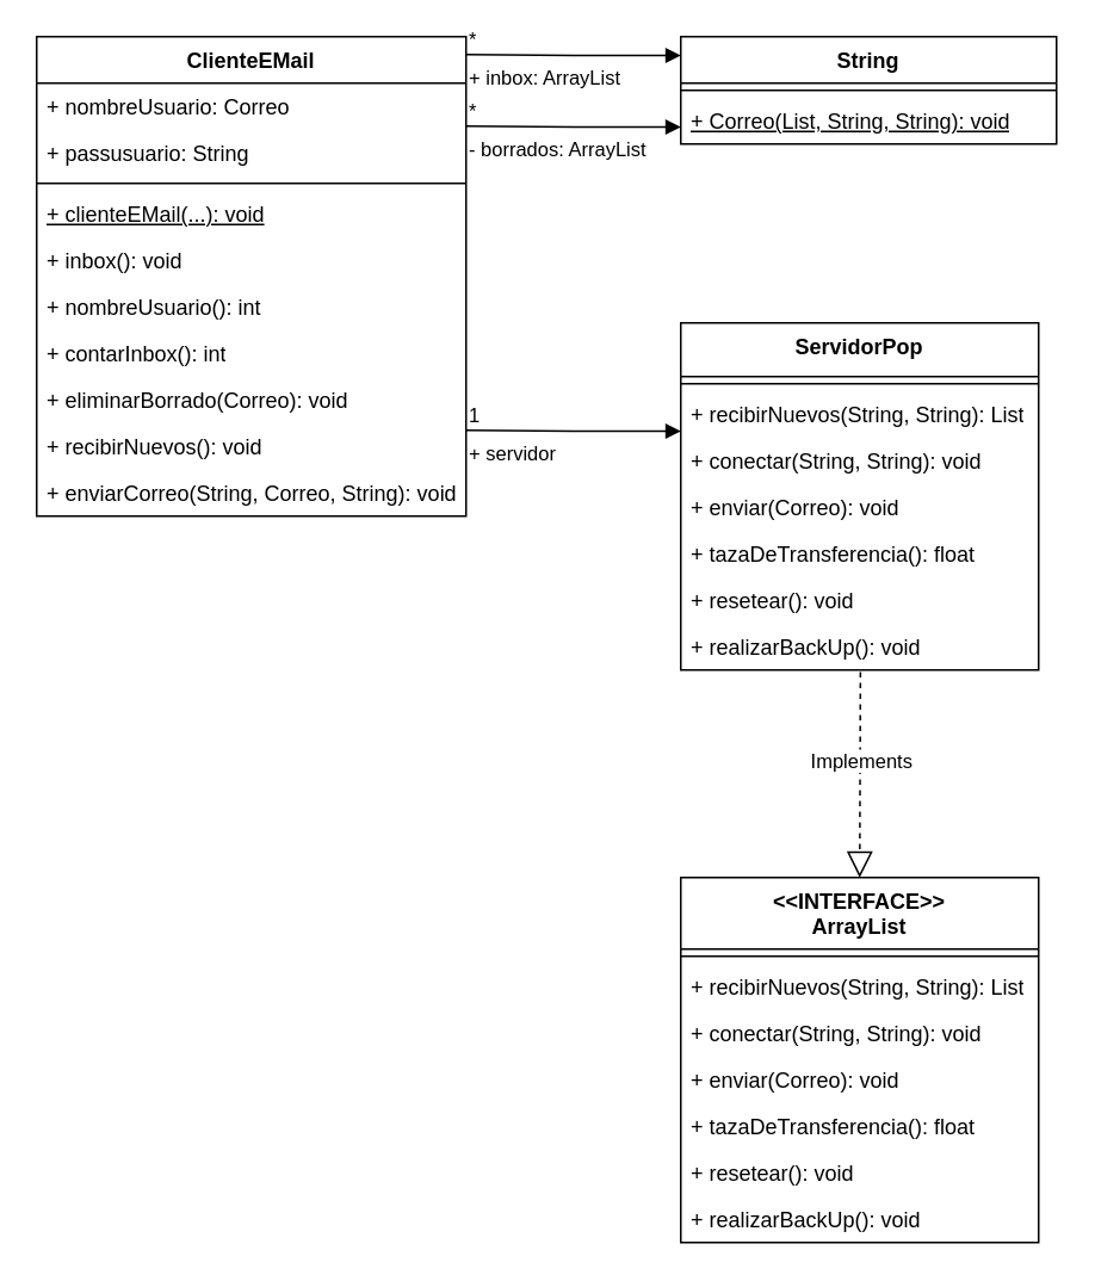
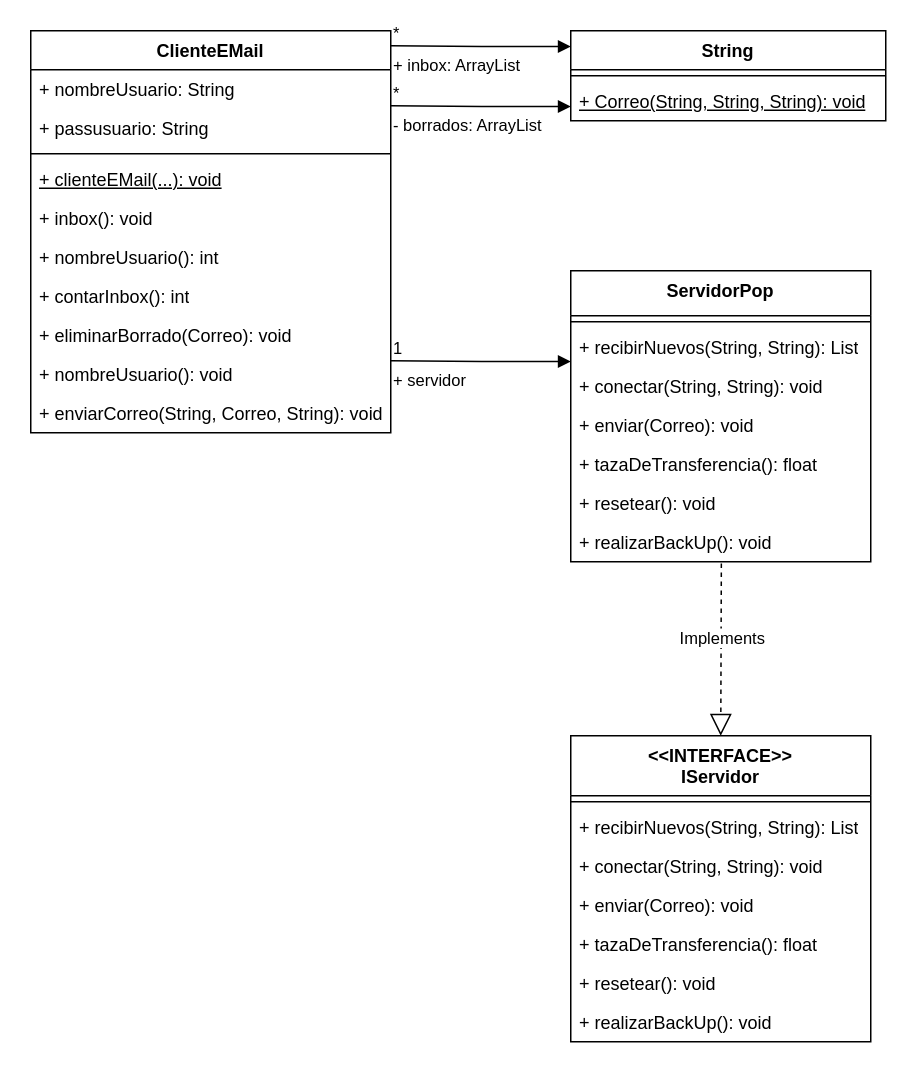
  <mxCell id="0" />
  <mxCell id="1" parent="0" />
  <mxCell id="2" value="ClienteEMail" style="swimlane;fontStyle=1;align=center;verticalAlign=top;childLayout=stackLayout;horizontal=1;startSize=26;horizontalStack=0;resizeParent=1;resizeParentMax=0;resizeLast=0;collapsible=1;marginBottom=0;whiteSpace=wrap;html=1;" vertex="1" parent="1"><mxGeometry y="20" width="240" height="268" as="geometry" x="20" /></mxCell>
- <mxCell id="3" value="+ nombreUsuario: Correo" style="text;strokeColor=none;fillColor=none;align=left;verticalAlign=top;spacingLeft=4;spacingRight=4;overflow=hidden;rotatable=0;points=[[0,0.5],[1,0.5]];portConstraint=eastwest;whiteSpace=wrap;html=1;" vertex="1" parent="2"><mxGeometry y="26" width="240" height="26" as="geometry" /></mxCell>
+ <mxCell id="3" value="+ nombreUsuario: String" style="text;strokeColor=none;fillColor=none;align=left;verticalAlign=top;spacingLeft=4;spacingRight=4;overflow=hidden;rotatable=0;points=[[0,0.5],[1,0.5]];portConstraint=eastwest;whiteSpace=wrap;html=1;" vertex="1" parent="2"><mxGeometry y="26" width="240" height="26" as="geometry" /></mxCell>
  <mxCell id="4" value="+ passusuario: String" style="text;strokeColor=none;fillColor=none;align=left;verticalAlign=top;spacingLeft=4;spacingRight=4;overflow=hidden;rotatable=0;points=[[0,0.5],[1,0.5]];portConstraint=eastwest;whiteSpace=wrap;html=1;" vertex="1" parent="2"><mxGeometry y="52" width="240" height="26" as="geometry" /></mxCell>
  <mxCell id="5" value="" style="line;strokeWidth=1;fillColor=none;align=left;verticalAlign=middle;spacingTop=-1;spacingLeft=3;spacingRight=3;rotatable=0;labelPosition=right;points=[];portConstraint=eastwest;strokeColor=inherit;" vertex="1" parent="2"><mxGeometry y="78" width="240" height="8" as="geometry" /></mxCell>
  <mxCell id="6" value="&lt;u&gt;+ clienteEMail(...): void&lt;/u&gt;" style="text;strokeColor=none;fillColor=none;align=left;verticalAlign=top;spacingLeft=4;spacingRight=4;overflow=hidden;rotatable=0;points=[[0,0.5],[1,0.5]];portConstraint=eastwest;whiteSpace=wrap;html=1;" vertex="1" parent="2"><mxGeometry y="86" width="240" height="26" as="geometry" /></mxCell>
  <mxCell id="7" value="+ inbox(): void" style="text;strokeColor=none;fillColor=none;align=left;verticalAlign=top;spacingLeft=4;spacingRight=4;overflow=hidden;rotatable=0;points=[[0,0.5],[1,0.5]];portConstraint=eastwest;whiteSpace=wrap;html=1;" vertex="1" parent="2"><mxGeometry y="112" width="240" height="26" as="geometry" /></mxCell>
  <mxCell id="8" value="+ nombreUsuario(): int" style="text;strokeColor=none;fillColor=none;align=left;verticalAlign=top;spacingLeft=4;spacingRight=4;overflow=hidden;rotatable=0;points=[[0,0.5],[1,0.5]];portConstraint=eastwest;whiteSpace=wrap;html=1;" vertex="1" parent="2"><mxGeometry y="138" width="240" height="26" as="geometry" /></mxCell>
  <mxCell id="9" value="+ contarInbox(): int" style="text;strokeColor=none;fillColor=none;align=left;verticalAlign=top;spacingLeft=4;spacingRight=4;overflow=hidden;rotatable=0;points=[[0,0.5],[1,0.5]];portConstraint=eastwest;whiteSpace=wrap;html=1;" vertex="1" parent="2"><mxGeometry y="164" width="240" height="26" as="geometry" /></mxCell>
  <mxCell id="10" value="+ eliminarBorrado(Correo): void" style="text;strokeColor=none;fillColor=none;align=left;verticalAlign=top;spacingLeft=4;spacingRight=4;overflow=hidden;rotatable=0;points=[[0,0.5],[1,0.5]];portConstraint=eastwest;whiteSpace=wrap;html=1;" vertex="1" parent="2"><mxGeometry y="190" width="240" height="26" as="geometry" /></mxCell>
- <mxCell id="11" value="+ recibirNuevos(): void" style="text;strokeColor=none;fillColor=none;align=left;verticalAlign=top;spacingLeft=4;spacingRight=4;overflow=hidden;rotatable=0;points=[[0,0.5],[1,0.5]];portConstraint=eastwest;whiteSpace=wrap;html=1;" vertex="1" parent="2"><mxGeometry y="216" width="240" height="26" as="geometry" /></mxCell>
+ <mxCell id="11" value="+ nombreUsuario(): void" style="text;strokeColor=none;fillColor=none;align=left;verticalAlign=top;spacingLeft=4;spacingRight=4;overflow=hidden;rotatable=0;points=[[0,0.5],[1,0.5]];portConstraint=eastwest;whiteSpace=wrap;html=1;" vertex="1" parent="2"><mxGeometry y="216" width="240" height="26" as="geometry" /></mxCell>
  <mxCell id="12" value="+ enviarCorreo(String, Correo, String): void" style="text;strokeColor=none;fillColor=none;align=left;verticalAlign=top;spacingLeft=4;spacingRight=4;overflow=hidden;rotatable=0;points=[[0,0.5],[1,0.5]];portConstraint=eastwest;whiteSpace=wrap;html=1;" vertex="1" parent="2"><mxGeometry y="242" width="240" height="26" as="geometry" /></mxCell>
  <mxCell id="13" value="String" style="swimlane;fontStyle=1;align=center;verticalAlign=top;childLayout=stackLayout;horizontal=1;startSize=26;horizontalStack=0;resizeParent=1;resizeParentMax=0;resizeLast=0;collapsible=1;marginBottom=0;whiteSpace=wrap;html=1;" vertex="1" parent="1"><mxGeometry x="380" y="20" width="210" height="60" as="geometry" /></mxCell>
  <mxCell id="14" value="" style="line;strokeWidth=1;fillColor=none;align=left;verticalAlign=middle;spacingTop=-1;spacingLeft=3;spacingRight=3;rotatable=0;labelPosition=right;points=[];portConstraint=eastwest;strokeColor=inherit;" vertex="1" parent="13"><mxGeometry y="26" width="210" height="8" as="geometry" /></mxCell>
- <mxCell id="15" value="&lt;u&gt;+ Correo(List, String, String): void&lt;/u&gt;" style="text;strokeColor=none;fillColor=none;align=left;verticalAlign=top;spacingLeft=4;spacingRight=4;overflow=hidden;rotatable=0;points=[[0,0.5],[1,0.5]];portConstraint=eastwest;whiteSpace=wrap;html=1;" vertex="1" parent="13"><mxGeometry y="34" width="210" height="26" as="geometry" /></mxCell>
+ <mxCell id="15" value="&lt;u&gt;+ Correo(String, String, String): void&lt;/u&gt;" style="text;strokeColor=none;fillColor=none;align=left;verticalAlign=top;spacingLeft=4;spacingRight=4;overflow=hidden;rotatable=0;points=[[0,0.5],[1,0.5]];portConstraint=eastwest;whiteSpace=wrap;html=1;" vertex="1" parent="13"><mxGeometry y="34" width="210" height="26" as="geometry" /></mxCell>
  <mxCell id="16" value="+ inbox: ArrayList" style="endArrow=block;endFill=1;html=1;edgeStyle=orthogonalEdgeStyle;align=left;verticalAlign=top;rounded=0;" edge="1" parent="1"><mxGeometry x="-1" relative="1" as="geometry"><mxPoint x="260" y="30" as="sourcePoint" /><mxPoint x="380" y="30.5" as="targetPoint" /></mxGeometry></mxCell>
  <mxCell id="17" value="*" style="edgeLabel;resizable=0;html=1;align=left;verticalAlign=bottom;" connectable="0" vertex="1" parent="16"><mxGeometry x="-1" relative="1" as="geometry" /></mxCell>
  <mxCell id="18" value="- borrados: ArrayList" style="endArrow=block;endFill=1;html=1;edgeStyle=orthogonalEdgeStyle;align=left;verticalAlign=top;rounded=0;" edge="1" parent="1"><mxGeometry x="-1" relative="1" as="geometry"><mxPoint x="260" y="70" as="sourcePoint" /><mxPoint x="380" y="70.5" as="targetPoint" /></mxGeometry></mxCell>
  <mxCell id="19" value="*" style="edgeLabel;resizable=0;html=1;align=left;verticalAlign=bottom;" connectable="0" vertex="1" parent="18"><mxGeometry x="-1" relative="1" as="geometry" /></mxCell>
- <mxCell id="20" value="&lt;div&gt;&amp;lt;&amp;lt;INTERFACE&amp;gt;&amp;gt;&lt;/div&gt;ArrayList" style="swimlane;fontStyle=1;align=center;verticalAlign=top;childLayout=stackLayout;horizontal=1;startSize=40;horizontalStack=0;resizeParent=1;resizeParentMax=0;resizeLast=0;collapsible=1;marginBottom=0;whiteSpace=wrap;html=1;" vertex="1" parent="1"><mxGeometry x="380" y="490" width="200" height="204" as="geometry" /></mxCell>
+ <mxCell id="20" value="&lt;div&gt;&amp;lt;&amp;lt;INTERFACE&amp;gt;&amp;gt;&lt;/div&gt;IServidor" style="swimlane;fontStyle=1;align=center;verticalAlign=top;childLayout=stackLayout;horizontal=1;startSize=40;horizontalStack=0;resizeParent=1;resizeParentMax=0;resizeLast=0;collapsible=1;marginBottom=0;whiteSpace=wrap;html=1;" vertex="1" parent="1"><mxGeometry x="380" y="490" width="200" height="204" as="geometry" /></mxCell>
  <mxCell id="21" value="" style="line;strokeWidth=1;fillColor=none;align=left;verticalAlign=middle;spacingTop=-1;spacingLeft=3;spacingRight=3;rotatable=0;labelPosition=right;points=[];portConstraint=eastwest;strokeColor=inherit;" vertex="1" parent="20"><mxGeometry y="40" width="200" height="8" as="geometry" /></mxCell>
  <mxCell id="22" value="+ recibirNuevos(String, String): List" style="text;strokeColor=none;fillColor=none;align=left;verticalAlign=top;spacingLeft=4;spacingRight=4;overflow=hidden;rotatable=0;points=[[0,0.5],[1,0.5]];portConstraint=eastwest;whiteSpace=wrap;html=1;" vertex="1" parent="20"><mxGeometry y="48" width="200" height="26" as="geometry" /></mxCell>
  <mxCell id="23" value="+ conectar(String, String): void" style="text;strokeColor=none;fillColor=none;align=left;verticalAlign=top;spacingLeft=4;spacingRight=4;overflow=hidden;rotatable=0;points=[[0,0.5],[1,0.5]];portConstraint=eastwest;whiteSpace=wrap;html=1;" vertex="1" parent="20"><mxGeometry y="74" width="200" height="26" as="geometry" /></mxCell>
  <mxCell id="24" value="+ enviar(Correo): void" style="text;strokeColor=none;fillColor=none;align=left;verticalAlign=top;spacingLeft=4;spacingRight=4;overflow=hidden;rotatable=0;points=[[0,0.5],[1,0.5]];portConstraint=eastwest;whiteSpace=wrap;html=1;" vertex="1" parent="20"><mxGeometry y="100" width="200" height="26" as="geometry" /></mxCell>
  <mxCell id="25" value="+ tazaDeTransferencia(): float" style="text;strokeColor=none;fillColor=none;align=left;verticalAlign=top;spacingLeft=4;spacingRight=4;overflow=hidden;rotatable=0;points=[[0,0.5],[1,0.5]];portConstraint=eastwest;whiteSpace=wrap;html=1;" vertex="1" parent="20"><mxGeometry y="126" width="200" height="26" as="geometry" /></mxCell>
  <mxCell id="26" value="+ resetear(): void" style="text;strokeColor=none;fillColor=none;align=left;verticalAlign=top;spacingLeft=4;spacingRight=4;overflow=hidden;rotatable=0;points=[[0,0.5],[1,0.5]];portConstraint=eastwest;whiteSpace=wrap;html=1;" vertex="1" parent="20"><mxGeometry y="152" width="200" height="26" as="geometry" /></mxCell>
  <mxCell id="27" value="+ realizarBackUp(): void" style="text;strokeColor=none;fillColor=none;align=left;verticalAlign=top;spacingLeft=4;spacingRight=4;overflow=hidden;rotatable=0;points=[[0,0.5],[1,0.5]];portConstraint=eastwest;whiteSpace=wrap;html=1;" vertex="1" parent="20"><mxGeometry y="178" width="200" height="26" as="geometry" /></mxCell>
  <mxCell id="28" value="&lt;div&gt;&lt;span style=&quot;background-color: transparent; color: light-dark(rgb(0, 0, 0), rgb(255, 255, 255));&quot;&gt;ServidorPop&lt;/span&gt;&lt;/div&gt;" style="swimlane;fontStyle=1;align=center;verticalAlign=top;childLayout=stackLayout;horizontal=1;startSize=30;horizontalStack=0;resizeParent=1;resizeParentMax=0;resizeLast=0;collapsible=1;marginBottom=0;whiteSpace=wrap;html=1;" vertex="1" parent="1"><mxGeometry x="380" y="180" width="200" height="194" as="geometry" /></mxCell>
  <mxCell id="29" value="" style="line;strokeWidth=1;fillColor=none;align=left;verticalAlign=middle;spacingTop=-1;spacingLeft=3;spacingRight=3;rotatable=0;labelPosition=right;points=[];portConstraint=eastwest;strokeColor=inherit;" vertex="1" parent="28"><mxGeometry y="30" width="200" height="8" as="geometry" /></mxCell>
  <mxCell id="30" value="+ recibirNuevos(String, String): List" style="text;strokeColor=none;fillColor=none;align=left;verticalAlign=top;spacingLeft=4;spacingRight=4;overflow=hidden;rotatable=0;points=[[0,0.5],[1,0.5]];portConstraint=eastwest;whiteSpace=wrap;html=1;" vertex="1" parent="28"><mxGeometry y="38" width="200" height="26" as="geometry" /></mxCell>
  <mxCell id="31" value="+ conectar(String, String): void" style="text;strokeColor=none;fillColor=none;align=left;verticalAlign=top;spacingLeft=4;spacingRight=4;overflow=hidden;rotatable=0;points=[[0,0.5],[1,0.5]];portConstraint=eastwest;whiteSpace=wrap;html=1;" vertex="1" parent="28"><mxGeometry y="64" width="200" height="26" as="geometry" /></mxCell>
  <mxCell id="32" value="+ enviar(Correo): void" style="text;strokeColor=none;fillColor=none;align=left;verticalAlign=top;spacingLeft=4;spacingRight=4;overflow=hidden;rotatable=0;points=[[0,0.5],[1,0.5]];portConstraint=eastwest;whiteSpace=wrap;html=1;" vertex="1" parent="28"><mxGeometry y="90" width="200" height="26" as="geometry" /></mxCell>
  <mxCell id="33" value="+ tazaDeTransferencia(): float" style="text;strokeColor=none;fillColor=none;align=left;verticalAlign=top;spacingLeft=4;spacingRight=4;overflow=hidden;rotatable=0;points=[[0,0.5],[1,0.5]];portConstraint=eastwest;whiteSpace=wrap;html=1;" vertex="1" parent="28"><mxGeometry y="116" width="200" height="26" as="geometry" /></mxCell>
  <mxCell id="34" value="+ resetear(): void" style="text;strokeColor=none;fillColor=none;align=left;verticalAlign=top;spacingLeft=4;spacingRight=4;overflow=hidden;rotatable=0;points=[[0,0.5],[1,0.5]];portConstraint=eastwest;whiteSpace=wrap;html=1;" vertex="1" parent="28"><mxGeometry y="142" width="200" height="26" as="geometry" /></mxCell>
  <mxCell id="35" value="+ realizarBackUp(): void" style="text;strokeColor=none;fillColor=none;align=left;verticalAlign=top;spacingLeft=4;spacingRight=4;overflow=hidden;rotatable=0;points=[[0,0.5],[1,0.5]];portConstraint=eastwest;whiteSpace=wrap;html=1;" vertex="1" parent="28"><mxGeometry y="168" width="200" height="26" as="geometry" /></mxCell>
  <mxCell id="36" value="" style="endArrow=block;dashed=1;endFill=0;endSize=12;html=1;rounded=0;exitX=0.502;exitY=1.047;exitDx=0;exitDy=0;exitPerimeter=0;entryX=0.5;entryY=0;entryDx=0;entryDy=0;" edge="1" parent="1" source="35" target="20"><mxGeometry width="160" relative="1" as="geometry"><mxPoint x="130" y="372.89" as="sourcePoint" /><mxPoint x="280" y="372.89" as="targetPoint" /></mxGeometry></mxCell>
  <mxCell id="37" value="Implements" style="edgeLabel;html=1;align=center;verticalAlign=middle;resizable=0;points=[];" vertex="1" connectable="0" parent="36"><mxGeometry x="-0.144" relative="1" as="geometry"><mxPoint as="offset" /></mxGeometry></mxCell>
  <mxCell id="38" value="+ servidor" style="endArrow=block;endFill=1;html=1;edgeStyle=orthogonalEdgeStyle;align=left;verticalAlign=top;rounded=0;" edge="1" parent="1"><mxGeometry x="-1" relative="1" as="geometry"><mxPoint x="260" y="240" as="sourcePoint" /><mxPoint x="380" y="240.5" as="targetPoint" /></mxGeometry></mxCell>
  <mxCell id="39" value="1" style="edgeLabel;resizable=0;html=1;align=left;verticalAlign=bottom;" connectable="0" vertex="1" parent="38"><mxGeometry x="-1" relative="1" as="geometry" /></mxCell>
